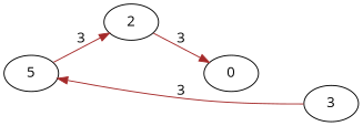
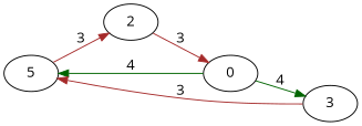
  digraph {
    fontname="Open Sans"
    rankdir=LR
    node [fontname="Open Sans"]
    edge [color=brown fontname="Open Sans"]
    n1 [label=5]
    0
    3
    2
    n1 -> 2 [label=3]
+   0 -> n1 [color=darkgreen label=4]
+   0 -> 3 [color=darkgreen label=4]
    3 -> n1 [label=3]
    2 -> 0 [label=3]
  }
